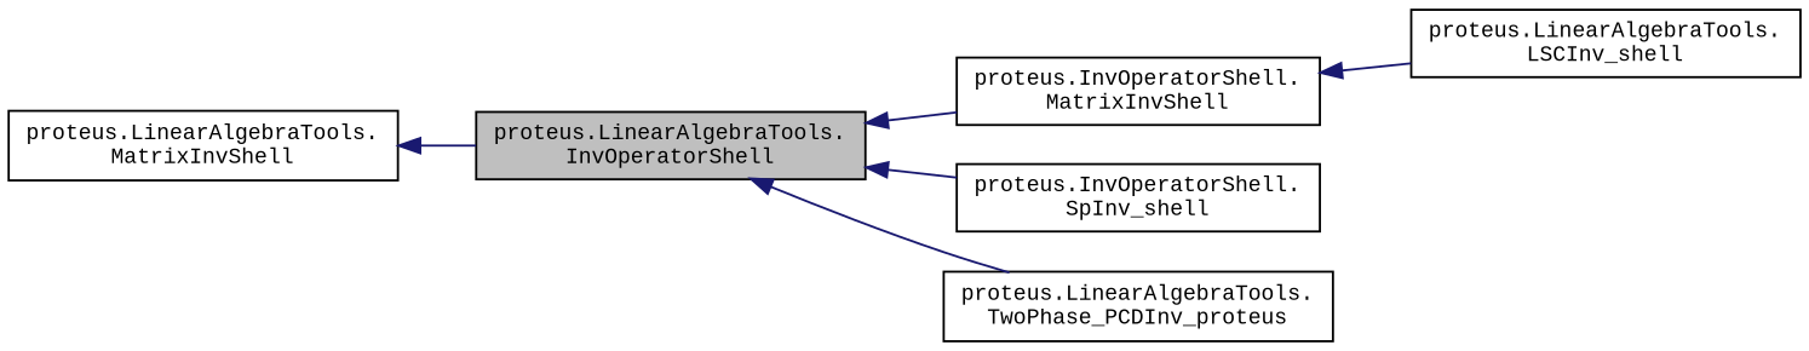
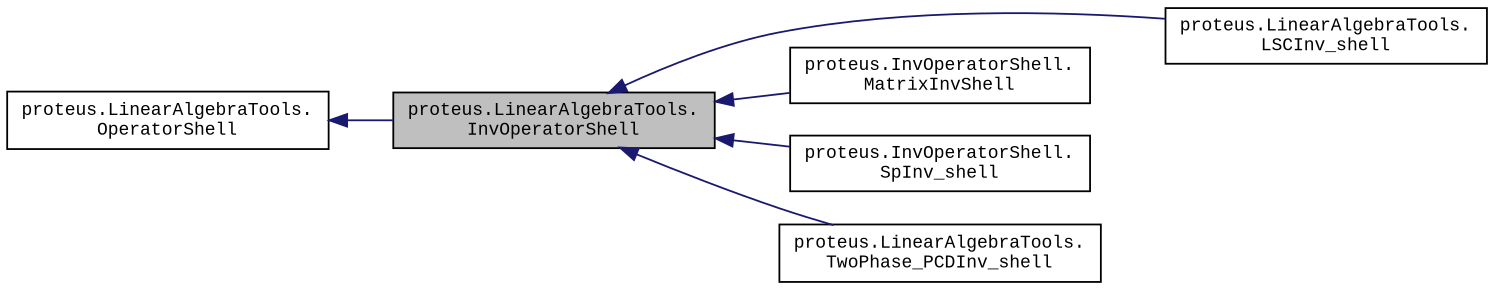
  digraph {
    fontname="Liberation Mono"
    rankdir=LR
    node [color=black fillcolor=white fontname="Liberation Mono" fontsize=10 shape=record style=filled]
    edge [color=midnightblue dir=back fontname="Liberation Mono" fontsize=10 labelfontname=Helvetica labelfontsize=10 style=solid]
    n1 [fillcolor=grey75 fontcolor=black height=0.2 label="proteus.LinearAlgebraTools.\lInvOperatorShell" width=0.4]
    n2 [height=0.2 label="proteus.LinearAlgebraTools.\lLSCInv_shell" width=0.4]
    n3 [height=0.2 label="proteus.InvOperatorShell.\lMatrixInvShell" width=0.4]
    n4 [height=0.2 label="proteus.InvOperatorShell.\lSpInv_shell" width=0.4]
-   n5 [height=0.2 label="proteus.LinearAlgebraTools.\lTwoPhase_PCDInv_proteus" width=0.4]
-   n6 [height=0.2 label="proteus.LinearAlgebraTools.\lMatrixInvShell" width=0.4]
-   n3 -> n2
+   n5 [height=0.2 label="proteus.LinearAlgebraTools.\lTwoPhase_PCDInv_shell" width=0.4]
+   n6 [height=0.2 label="proteus.LinearAlgebraTools.\lOperatorShell" width=0.4]
+   n1 -> n2
    n1 -> n3
    n1 -> n4
    n1 -> n5
    n6 -> n1
  }
